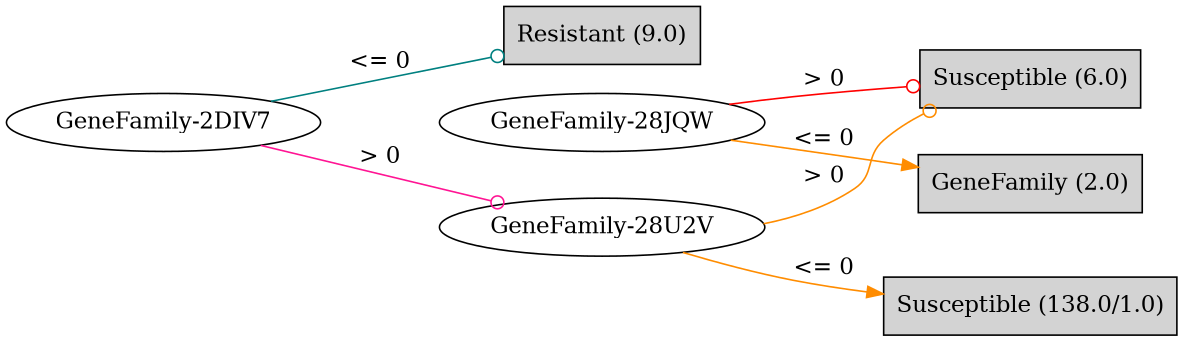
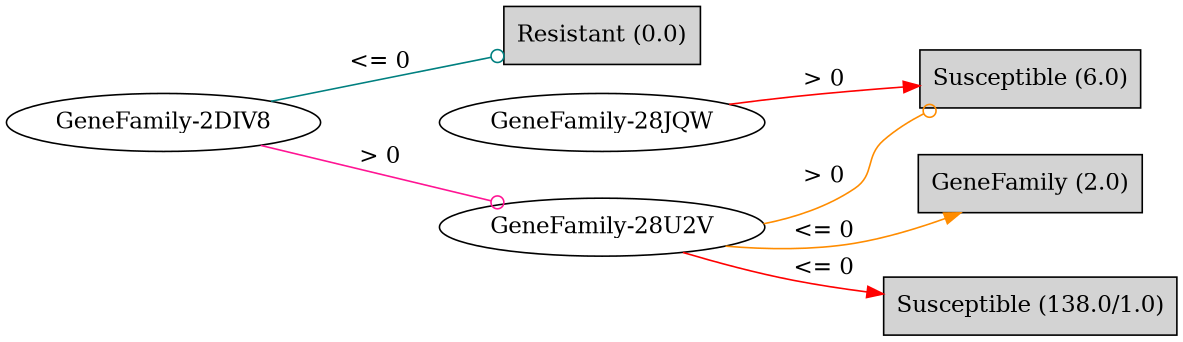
  digraph {
    rankdir=LR
    node [shape=box style=filled]
    edge [arrowhead=odot color=red]
-   n1 [label="GeneFamily-2DIV7" shape="" style=""]
-   n2 [label="Resistant (9.0)"]
+   n1 [label="GeneFamily-2DIV8" shape="" style=""]
+   n2 [label="Resistant (0.0)"]
    n3 [label="GeneFamily-28U2V" shape="" style=""]
    n4 [label="Susceptible (138.0/1.0)"]
    n5 [label="Susceptible (6.0)"]
    n6 [label="GeneFamily-28JQW" shape="" style=""]
    n7 [label="GeneFamily (2.0)"]
    n1 -> n2 [color=teal label="<= 0"]
    n1 -> n3 [color=deeppink label="> 0"]
-   n3 -> n4 [arrowhead=normal color=darkorange label="<= 0"]
+   n3 -> n4 [arrowhead=normal label="<= 0"]
    n3 -> n5 [color=darkorange label="> 0"]
-   n6 -> n5 [label="> 0"]
-   n6 -> n7 [arrowhead=normal color=darkorange label="<= 0"]
+   n6 -> n5 [arrowhead=normal label="> 0"]
+   n3 -> n7 [arrowhead=normal color=darkorange label="<= 0"]
  }
